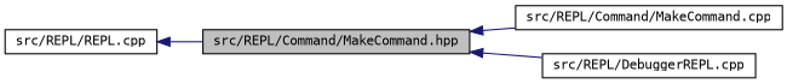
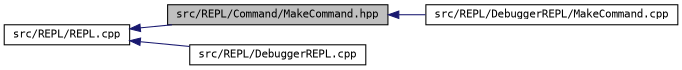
  digraph {
    fontname="DejaVu Sans Mono"
    rankdir=LR
    node [color=black fillcolor=white fontname="DejaVu Sans Mono" fontsize=10 shape=record style=filled]
    edge [color=midnightblue dir=back fontname="DejaVu Sans Mono" fontsize=10 labelfontname=Helvetica labelfontsize=10 style=solid]
    n1 [fillcolor=grey75 fontcolor=black height=0.2 label="src/REPL/Command/MakeCommand.hpp" width=0.4]
-   n2 [height=0.2 label="src/REPL/Command/MakeCommand.cpp" width=0.4]
+   n2 [height=0.2 label="src/REPL/DebuggerREPL/MakeCommand.cpp" width=0.4]
    n3 [height=0.2 label="src/REPL/DebuggerREPL.cpp" width=0.4]
    n4 [height=0.2 label="src/REPL/REPL.cpp" width=0.4]
    n1 -> n2
-   n1 -> n3
+   n4 -> n3
    n4 -> n1
  }
